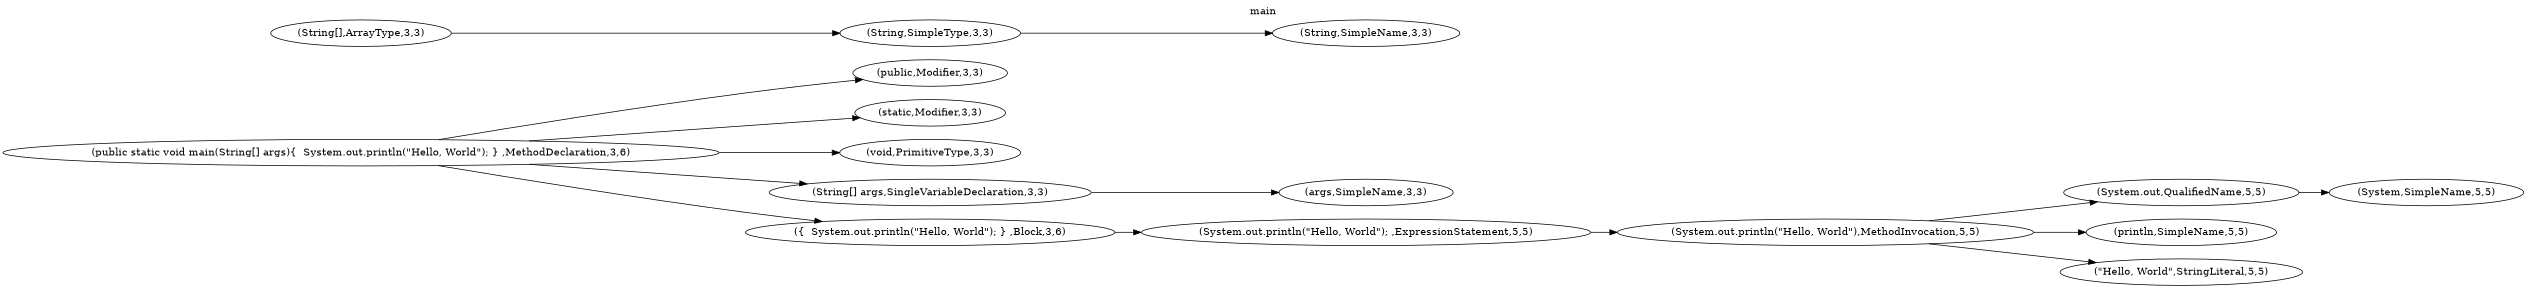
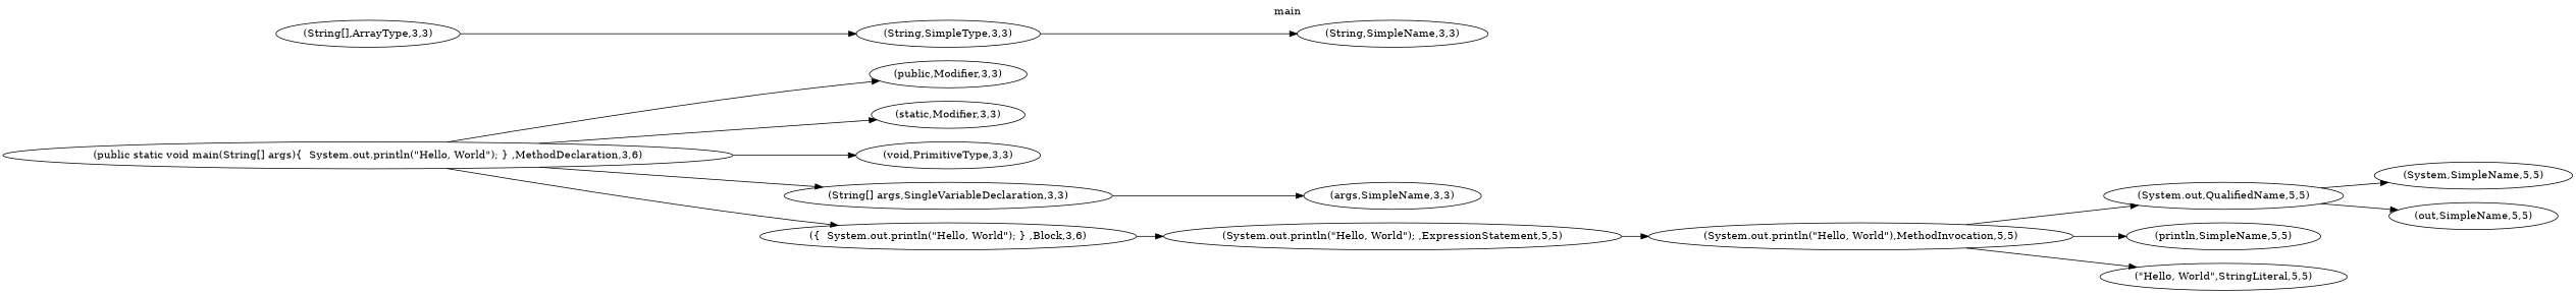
  digraph {
    concentrate=true
    label=main
    labelloc=t
    rankdir=LR
    node [endLineNumber=3 startLineNumber=3 type=42]
    n1 [endLineNumber=6 label="(public static void main(String[] args){  System.out.println(\"Hello, World\"); } ,MethodDeclaration,3,6)" type=31]
    n2 [label="(public,Modifier,3,3)" type=83]
    n3 [label="(static,Modifier,3,3)" type=83]
    n4 [label="(void,PrimitiveType,3,3)" type=39]
    n5 [label="(String[] args,SingleVariableDeclaration,3,3)" type=44]
    n6 [endLineNumber=6 label="({  System.out.println(\"Hello, World\"); } ,Block,3,6)" type=8]
    n7 [label="(args,SimpleName,3,3)"]
    n8 [endLineNumber=5 label="(System.out.println(\"Hello, World\"); ,ExpressionStatement,5,5)" startLineNumber=5 type=21]
    n9 [label="(String[],ArrayType,3,3)" type=5]
    n10 [label="(String,SimpleType,3,3)" type=43]
    n11 [label="(String,SimpleName,3,3)"]
    n12 [endLineNumber=5 label="(System.out.println(\"Hello, World\"),MethodInvocation,5,5)" startLineNumber=5 type=32]
    n13 [endLineNumber=5 label="(System.out,QualifiedName,5,5)" startLineNumber=5 type=40]
    n14 [endLineNumber=5 label="(println,SimpleName,5,5)" startLineNumber=5]
    n15 [endLineNumber=5 label="(\"Hello, World\",StringLiteral,5,5)" startLineNumber=5 type=45]
    n16 [endLineNumber=5 label="(System,SimpleName,5,5)" startLineNumber=5]
+   n17 [endLineNumber=5 label="(out,SimpleName,5,5)" startLineNumber=5]
    n1 -> n2
    n1 -> n3
    n1 -> n4
    n1 -> n5
    n1 -> n6
    n5 -> n7
    n6 -> n8
    n8 -> n12
    n9 -> n10
    n10 -> n11
    n12 -> n13
    n12 -> n14
    n12 -> n15
    n13 -> n16
+   n13 -> n17
  }
